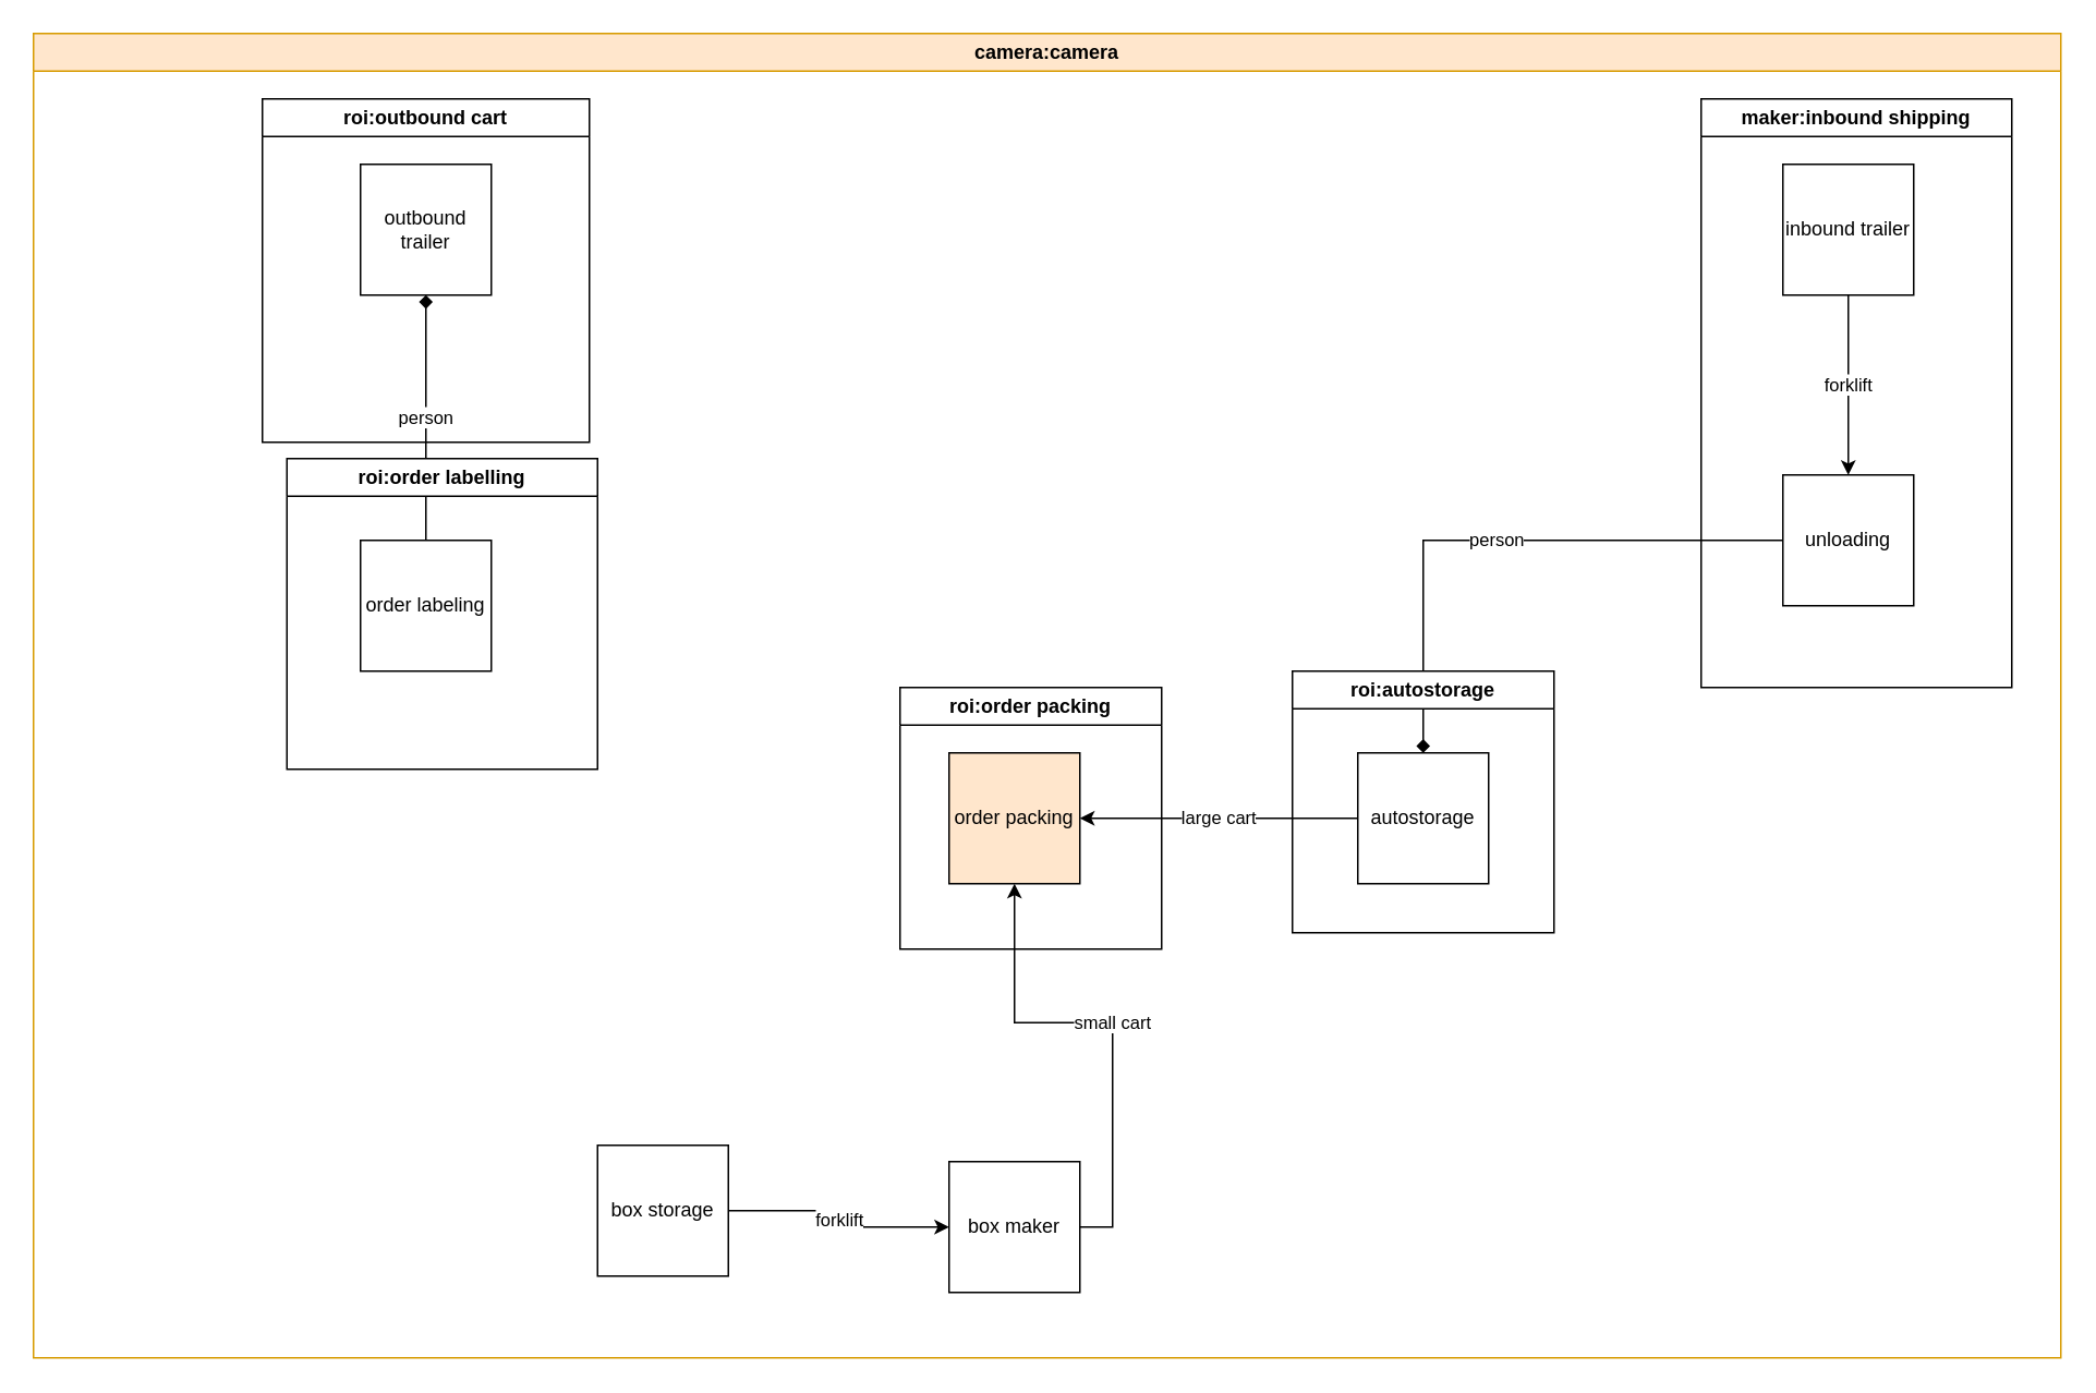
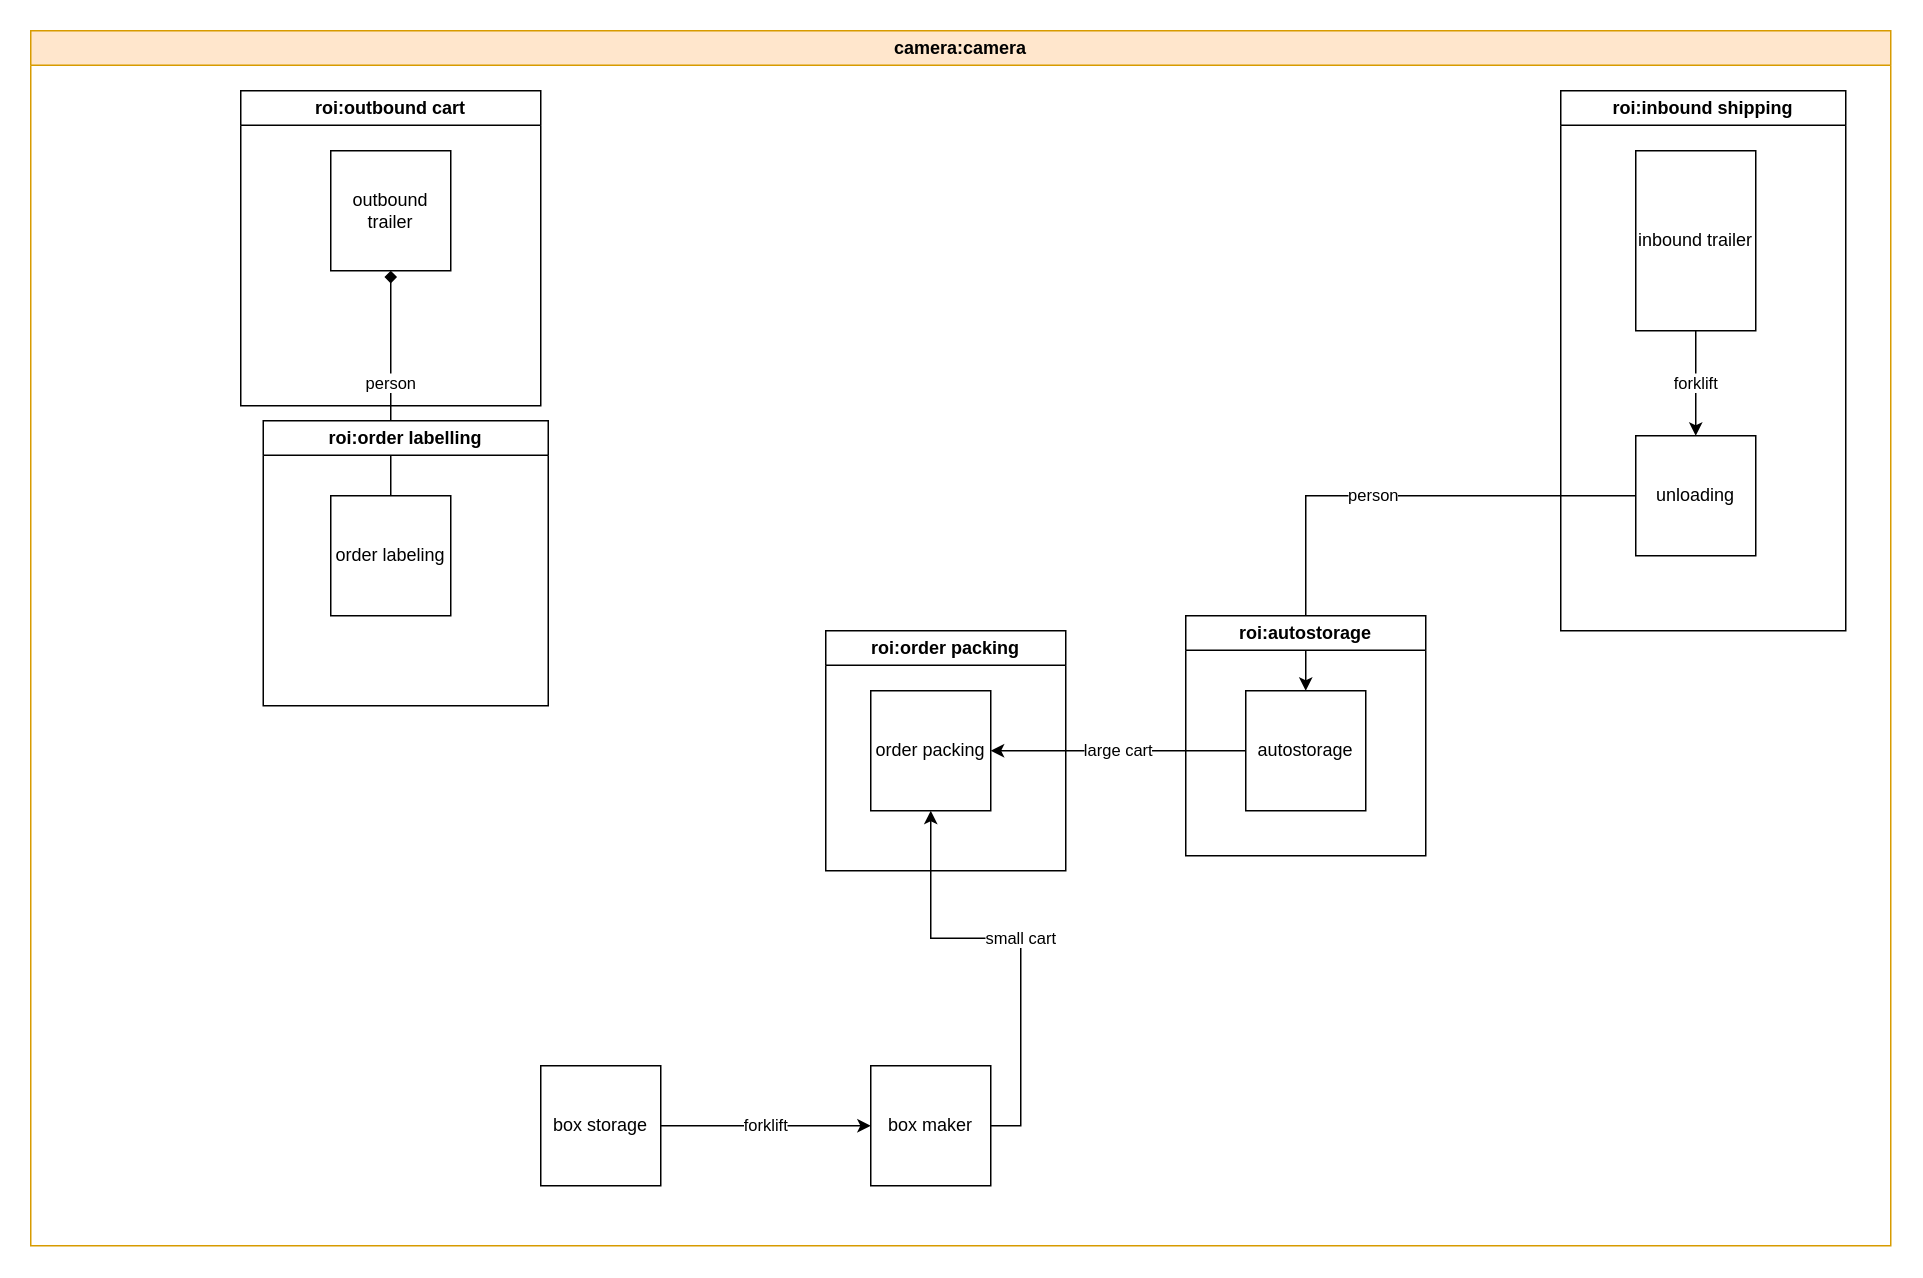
  <mxCell id="0" />
  <mxCell id="1" parent="0" />
  <mxCell id="2" value="forklift" style="edgeStyle=orthogonalEdgeStyle;rounded=0;orthogonalLoop=1;jettySize=auto;html=1;" parent="1" source="3" target="5" edge="1"><mxGeometry relative="1" as="geometry" /></mxCell>
- <mxCell id="3" value="inbound trailer" style="whiteSpace=wrap;html=1;aspect=fixed;" parent="1" vertex="1"><mxGeometry x="1090" y="100" width="80" height="80" as="geometry" /></mxCell>
- <mxCell id="4" value="person" style="edgeStyle=orthogonalEdgeStyle;rounded=0;orthogonalLoop=1;jettySize=auto;html=1;endArrow=diamond;" parent="1" source="5" target="7" edge="1"><mxGeometry relative="1" as="geometry"><mxPoint as="offset" /></mxGeometry></mxCell>
+ <mxCell id="3" value="inbound trailer" style="whiteSpace=wrap;html=1;aspect=fixed;" parent="1" vertex="1"><mxGeometry x="1090" y="100" width="80" height="120" as="geometry" /></mxCell>
+ <mxCell id="4" value="person" style="edgeStyle=orthogonalEdgeStyle;rounded=0;orthogonalLoop=1;jettySize=auto;html=1;" parent="1" source="5" target="7" edge="1"><mxGeometry relative="1" as="geometry"><mxPoint as="offset" /></mxGeometry></mxCell>
  <mxCell id="5" value="unloading" style="whiteSpace=wrap;html=1;aspect=fixed;" parent="1" vertex="1"><mxGeometry x="1090" y="290" width="80" height="80" as="geometry" /></mxCell>
  <mxCell id="6" value="large cart" style="edgeStyle=orthogonalEdgeStyle;rounded=0;orthogonalLoop=1;jettySize=auto;html=1;" parent="1" source="7" target="10" edge="1"><mxGeometry relative="1" as="geometry" /></mxCell>
  <mxCell id="7" value="autostorage" style="whiteSpace=wrap;html=1;aspect=fixed;" parent="1" vertex="1"><mxGeometry x="830" y="460" width="80" height="80" as="geometry" /></mxCell>
  <mxCell id="8" value="forklift" style="edgeStyle=orthogonalEdgeStyle;rounded=0;orthogonalLoop=1;jettySize=auto;html=1;" parent="1" source="9" target="11" edge="1"><mxGeometry relative="1" as="geometry" /></mxCell>
- <mxCell id="9" value="box storage" style="whiteSpace=wrap;html=1;aspect=fixed;" parent="1" vertex="1"><mxGeometry x="365" y="700" width="80" height="80" as="geometry" /></mxCell>
- <mxCell id="10" value="order packing" style="whiteSpace=wrap;html=1;aspect=fixed;fillColor=#ffe6cc;" parent="1" vertex="1"><mxGeometry x="580" y="460" width="80" height="80" as="geometry" /></mxCell>
+ <mxCell id="9" value="box storage" style="whiteSpace=wrap;html=1;aspect=fixed;" parent="1" vertex="1"><mxGeometry x="360" y="710" width="80" height="80" as="geometry" /></mxCell>
+ <mxCell id="10" value="order packing" style="whiteSpace=wrap;html=1;aspect=fixed;" parent="1" vertex="1"><mxGeometry x="580" y="460" width="80" height="80" as="geometry" /></mxCell>
  <mxCell id="11" value="box maker" style="whiteSpace=wrap;html=1;aspect=fixed;" parent="1" vertex="1"><mxGeometry x="580" y="710" width="80" height="80" as="geometry" /></mxCell>
  <mxCell id="12" value="small cart" style="edgeStyle=orthogonalEdgeStyle;rounded=0;orthogonalLoop=1;jettySize=auto;html=1;entryX=0.5;entryY=1;entryDx=0;entryDy=0;exitX=1;exitY=0.5;exitDx=0;exitDy=0;" parent="1" source="11" target="10" edge="1"><mxGeometry relative="1" as="geometry"><mxPoint x="890" y="460" as="sourcePoint" /></mxGeometry></mxCell>
  <mxCell id="13" value="person" style="edgeStyle=orthogonalEdgeStyle;rounded=0;orthogonalLoop=1;jettySize=auto;html=1;endArrow=diamond;" parent="1" source="14" target="15" edge="1"><mxGeometry relative="1" as="geometry" /></mxCell>
  <mxCell id="14" value="order labeling" style="whiteSpace=wrap;html=1;aspect=fixed;" parent="1" vertex="1"><mxGeometry x="220" y="330" width="80" height="80" as="geometry" /></mxCell>
  <mxCell id="15" value="outbound trailer" style="whiteSpace=wrap;html=1;aspect=fixed;" parent="1" vertex="1"><mxGeometry x="220" y="100" width="80" height="80" as="geometry" /></mxCell>
  <mxCell id="16" value="camera:camera" style="swimlane;whiteSpace=wrap;html=1;fillColor=#ffe6cc;strokeColor=#d79b00;startSize=23;" parent="1" vertex="1"><mxGeometry x="20" y="20" width="1240" height="810" as="geometry" /></mxCell>
  <mxCell id="17" value="roi:outbound cart" style="swimlane;whiteSpace=wrap;html=1;" vertex="1" parent="16"><mxGeometry x="140" y="40" width="200" height="210" as="geometry" /></mxCell>
  <mxCell id="18" value="roi:order labelling" style="swimlane;whiteSpace=wrap;html=1;" vertex="1" parent="16"><mxGeometry x="155" y="260" width="190" height="190" as="geometry" /></mxCell>
  <mxCell id="19" value="roi:autostorage" style="swimlane;whiteSpace=wrap;html=1;" vertex="1" parent="16"><mxGeometry x="770" y="390" width="160" height="160" as="geometry" /></mxCell>
- <mxCell id="20" value="maker:inbound shipping" style="swimlane;whiteSpace=wrap;html=1;" vertex="1" parent="16"><mxGeometry x="1020" y="40" width="190" height="360" as="geometry" /></mxCell>
+ <mxCell id="20" value="roi:inbound shipping" style="swimlane;whiteSpace=wrap;html=1;" vertex="1" parent="16"><mxGeometry x="1020" y="40" width="190" height="360" as="geometry" /></mxCell>
  <mxCell id="21" value="roi:order packing" style="swimlane;whiteSpace=wrap;html=1;" vertex="1" parent="16"><mxGeometry x="530" y="400" width="160" height="160" as="geometry" /></mxCell>
